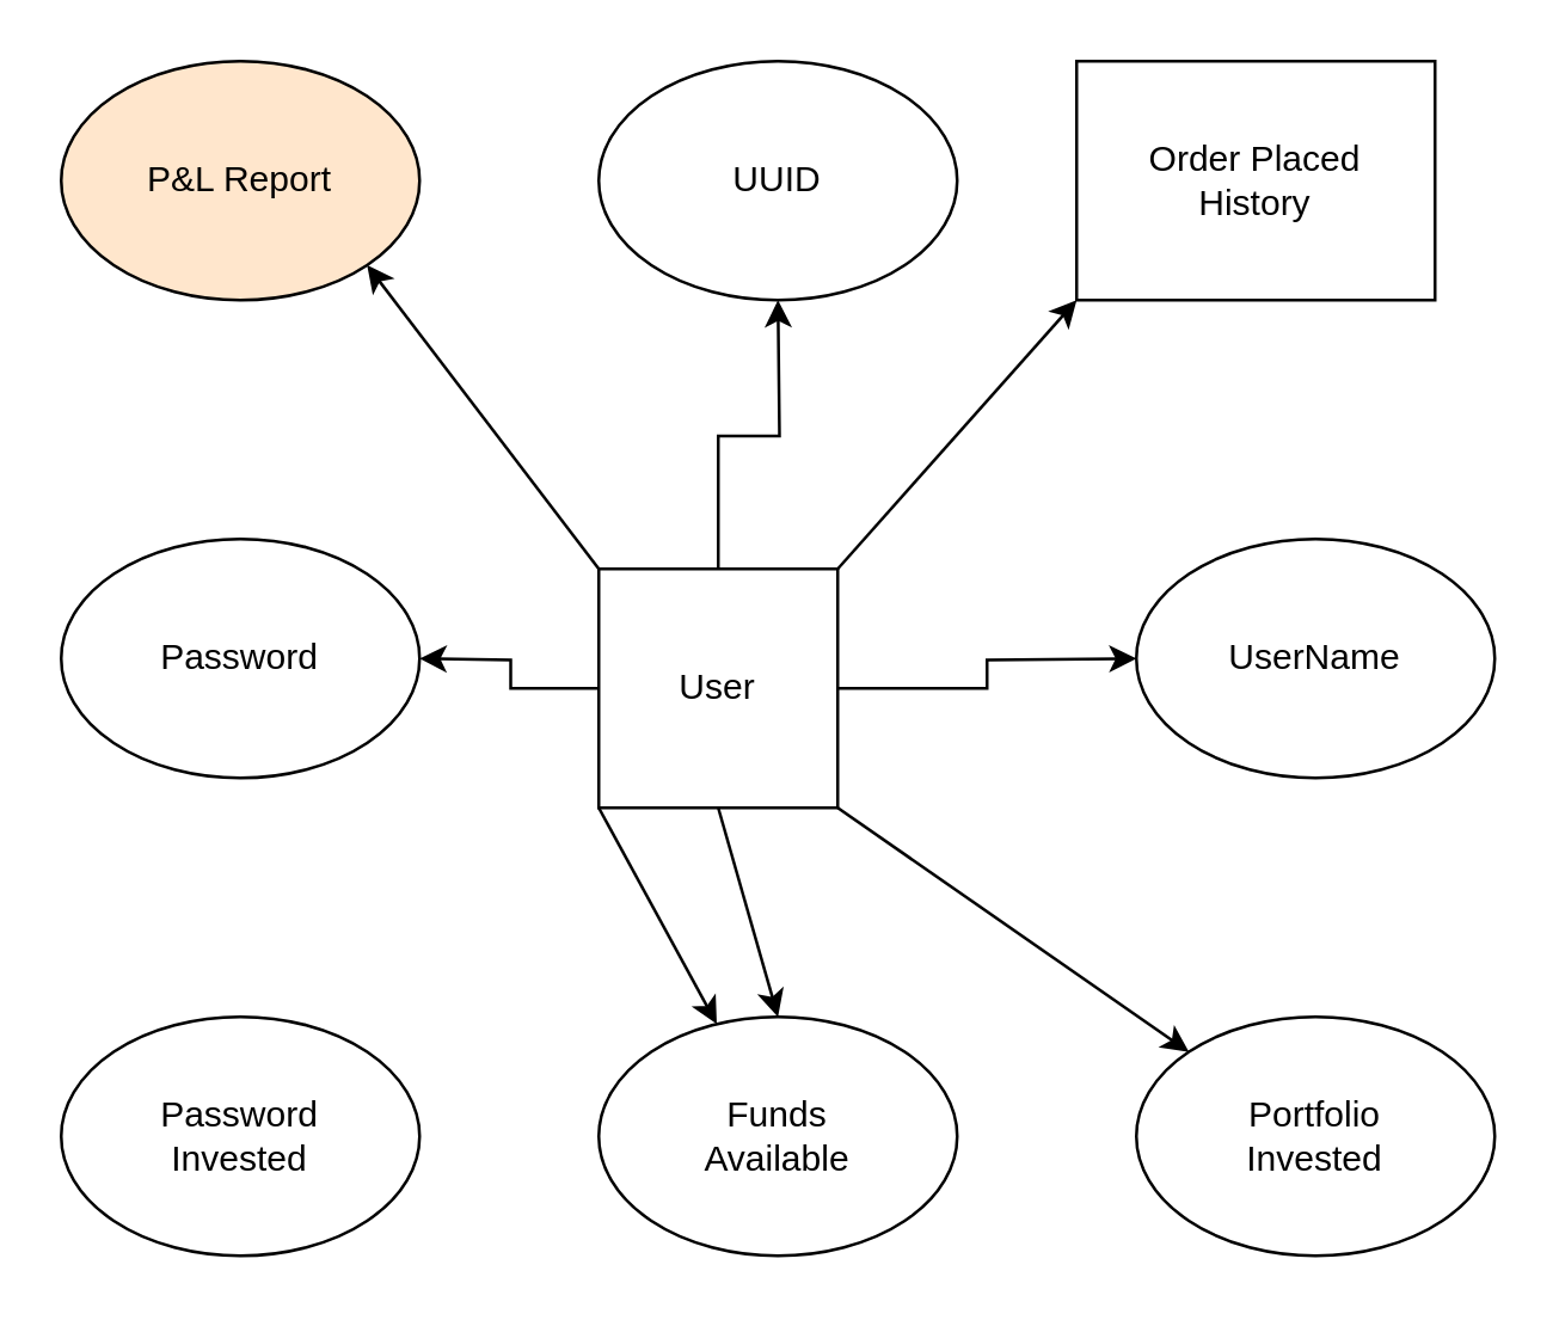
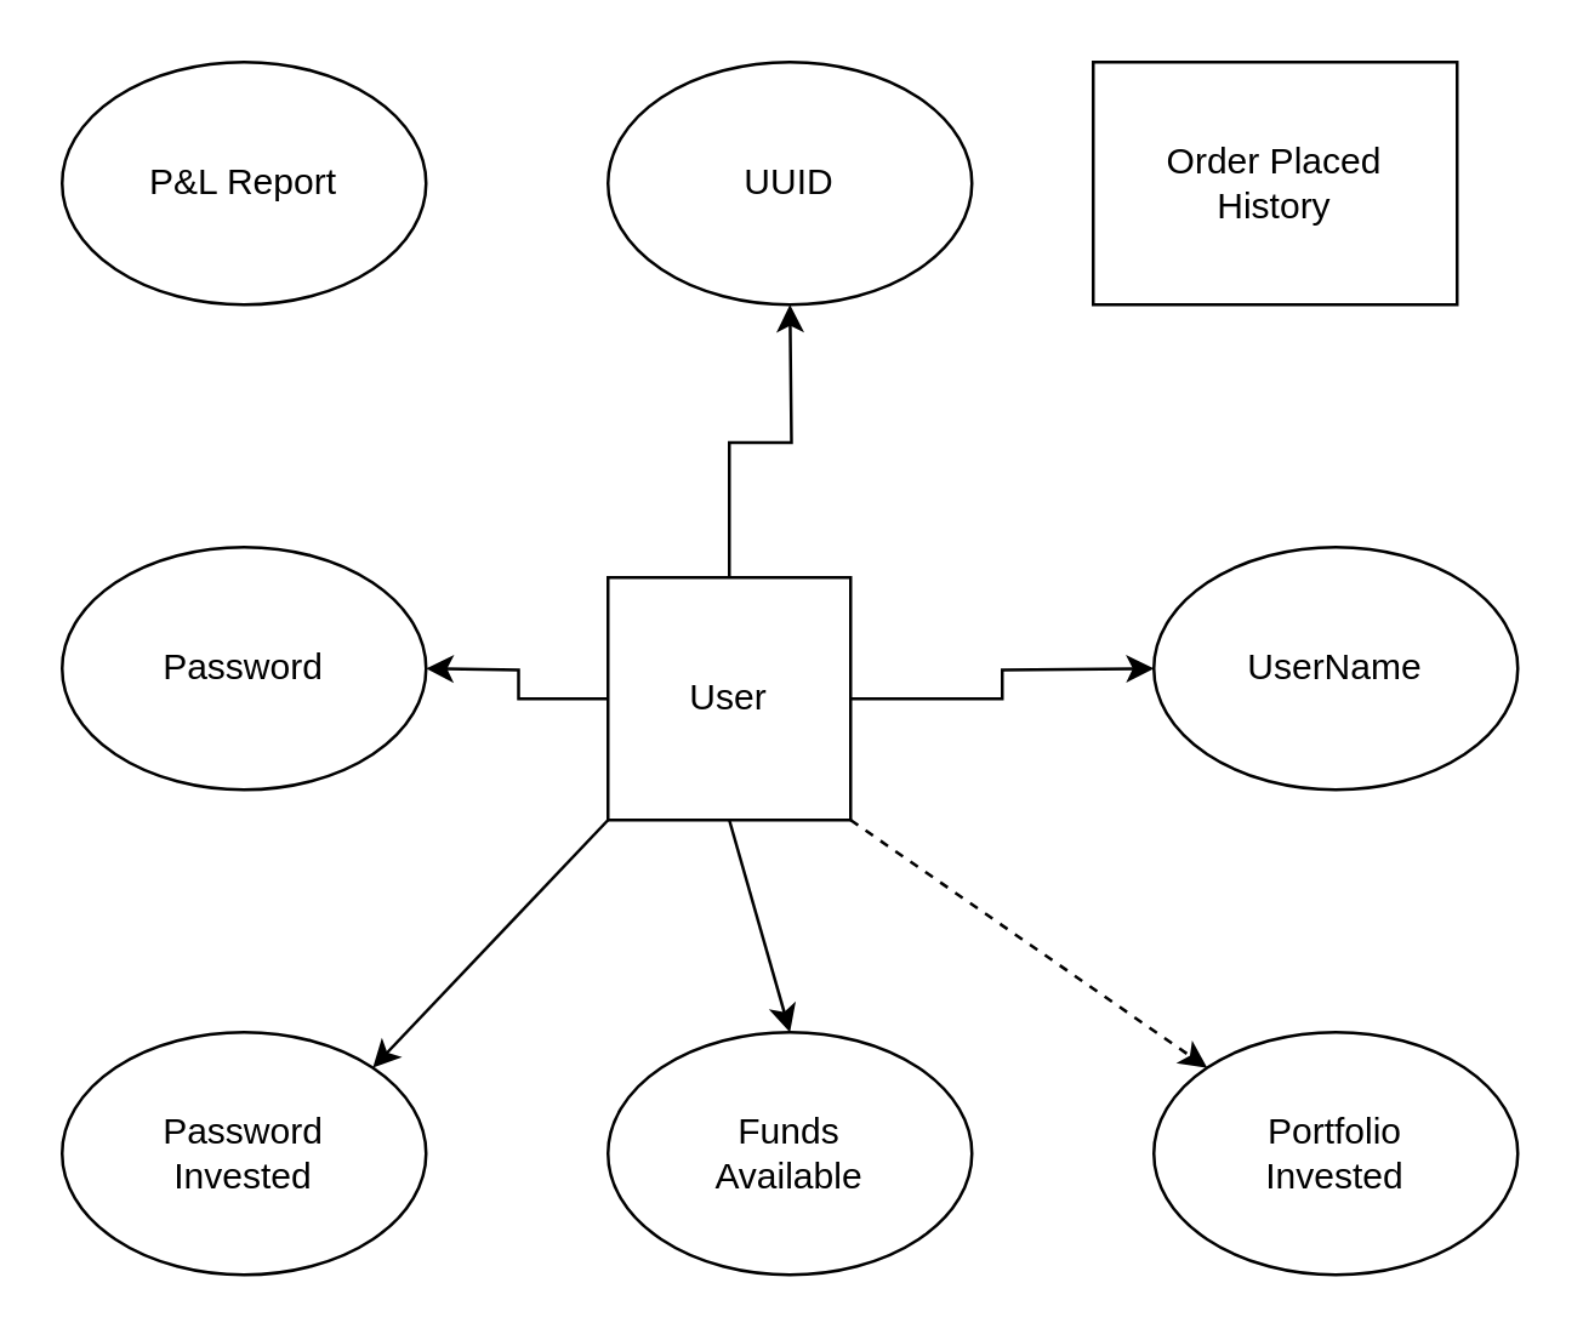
  <mxCell id="0" />
  <mxCell id="1" parent="0" />
  <mxCell id="2" style="edgeStyle=orthogonalEdgeStyle;rounded=0;orthogonalLoop=1;jettySize=auto;html=1;exitX=0;exitY=0.5;exitDx=0;exitDy=0;" edge="1" parent="1" source="5"><mxGeometry relative="1" as="geometry"><mxPoint x="140" y="220" as="targetPoint" /></mxGeometry></mxCell>
  <mxCell id="3" style="edgeStyle=orthogonalEdgeStyle;rounded=0;orthogonalLoop=1;jettySize=auto;html=1;exitX=1;exitY=0.5;exitDx=0;exitDy=0;" edge="1" parent="1" source="5"><mxGeometry relative="1" as="geometry"><mxPoint x="380" y="220" as="targetPoint" /></mxGeometry></mxCell>
  <mxCell id="4" style="edgeStyle=orthogonalEdgeStyle;rounded=0;orthogonalLoop=1;jettySize=auto;html=1;exitX=0.5;exitY=0;exitDx=0;exitDy=0;" edge="1" parent="1" source="5"><mxGeometry relative="1" as="geometry"><mxPoint x="260" y="100" as="targetPoint" /></mxGeometry></mxCell>
  <mxCell id="5" value="User" style="whiteSpace=wrap;html=1;aspect=fixed;" vertex="1" parent="1"><mxGeometry x="200" y="190" width="80" height="80" as="geometry" /></mxCell>
  <mxCell id="6" value="UUID" style="ellipse;whiteSpace=wrap;html=1;" vertex="1" parent="1"><mxGeometry x="200" y="20" width="120" height="80" as="geometry" /></mxCell>
  <mxCell id="7" value="Funds&lt;br&gt;Available" style="ellipse;whiteSpace=wrap;html=1;" vertex="1" parent="1"><mxGeometry x="200" y="340" width="120" height="80" as="geometry" /></mxCell>
  <mxCell id="8" value="Password" style="ellipse;whiteSpace=wrap;html=1;" vertex="1" parent="1"><mxGeometry x="20" y="180" width="120" height="80" as="geometry" /></mxCell>
  <mxCell id="9" value="UserName" style="ellipse;whiteSpace=wrap;html=1;" vertex="1" parent="1"><mxGeometry x="380" y="180" width="120" height="80" as="geometry" /></mxCell>
- <mxCell id="10" value="" style="endArrow=classic;html=1;rounded=0;exitX=1;exitY=1;exitDx=0;exitDy=0;entryX=0;entryY=0;entryDx=0;entryDy=0;" edge="1" parent="1" source="5" target="11"><mxGeometry width="50" height="50" relative="1" as="geometry"><mxPoint x="250" y="270" as="sourcePoint" /><mxPoint x="340" y="300" as="targetPoint" /></mxGeometry></mxCell>
+ <mxCell id="10" value="" style="endArrow=classic;html=1;rounded=0;exitX=1;exitY=1;exitDx=0;exitDy=0;entryX=0;entryY=0;entryDx=0;entryDy=0;dashed=1;" edge="1" parent="1" source="5" target="11"><mxGeometry width="50" height="50" relative="1" as="geometry"><mxPoint x="250" y="270" as="sourcePoint" /><mxPoint x="340" y="300" as="targetPoint" /></mxGeometry></mxCell>
  <mxCell id="11" value="Portfolio &lt;br&gt;Invested" style="ellipse;whiteSpace=wrap;html=1;" vertex="1" parent="1"><mxGeometry x="380" y="340" width="120" height="80" as="geometry" /></mxCell>
- <mxCell id="12" value="" style="endArrow=classic;html=1;rounded=0;exitX=1;exitY=0;exitDx=0;exitDy=0;entryX=0;entryY=1;entryDx=0;entryDy=0;" edge="1" parent="1" source="5" target="13"><mxGeometry width="50" height="50" relative="1" as="geometry"><mxPoint x="250" y="270" as="sourcePoint" /><mxPoint x="380" y="100" as="targetPoint" /></mxGeometry></mxCell>
  <mxCell id="13" value="Order Placed&lt;br&gt;History" style="whiteSpace=wrap;html=1;rounded=0;" vertex="1" parent="1"><mxGeometry x="360" y="20" width="120" height="80" as="geometry" /></mxCell>
  <mxCell id="14" value="" style="endArrow=classic;html=1;rounded=0;exitX=0.5;exitY=1;exitDx=0;exitDy=0;" edge="1" parent="1" source="5"><mxGeometry width="50" height="50" relative="1" as="geometry"><mxPoint x="250" y="260" as="sourcePoint" /><mxPoint x="260" y="340" as="targetPoint" /></mxGeometry></mxCell>
- <mxCell id="15" value="P&amp;amp;L Report" style="ellipse;whiteSpace=wrap;html=1;fillColor=#ffe6cc;" vertex="1" parent="1"><mxGeometry x="20" y="20" width="120" height="80" as="geometry" /></mxCell>
- <mxCell id="16" value="" style="endArrow=classic;html=1;rounded=0;exitX=0;exitY=0;exitDx=0;exitDy=0;entryX=1;entryY=1;entryDx=0;entryDy=0;" edge="1" parent="1" source="5" target="15"><mxGeometry width="50" height="50" relative="1" as="geometry"><mxPoint x="250" y="250" as="sourcePoint" /><mxPoint x="140" y="100" as="targetPoint" /></mxGeometry></mxCell>
+ <mxCell id="15" value="P&amp;amp;L Report" style="ellipse;whiteSpace=wrap;html=1;" vertex="1" parent="1"><mxGeometry x="20" y="20" width="120" height="80" as="geometry" /></mxCell>
  <mxCell id="17" value="Password &lt;br&gt;Invested" style="ellipse;whiteSpace=wrap;html=1;" vertex="1" parent="1"><mxGeometry x="20" y="340" width="120" height="80" as="geometry" /></mxCell>
- <mxCell id="18" value="" style="endArrow=classic;html=1;rounded=0;exitX=0;exitY=1;exitDx=0;exitDy=0;" edge="1" parent="1" source="5" target="7"><mxGeometry width="50" height="50" relative="1" as="geometry"><mxPoint x="250" y="240" as="sourcePoint" /><mxPoint x="300" y="190" as="targetPoint" /></mxGeometry></mxCell>
+ <mxCell id="18" value="" style="endArrow=classic;html=1;rounded=0;exitX=0;exitY=1;exitDx=0;exitDy=0;entryX=1;entryY=0;entryDx=0;entryDy=0;" edge="1" parent="1" source="5" target="17"><mxGeometry width="50" height="50" relative="1" as="geometry"><mxPoint x="250" y="240" as="sourcePoint" /><mxPoint x="300" y="190" as="targetPoint" /></mxGeometry></mxCell>
